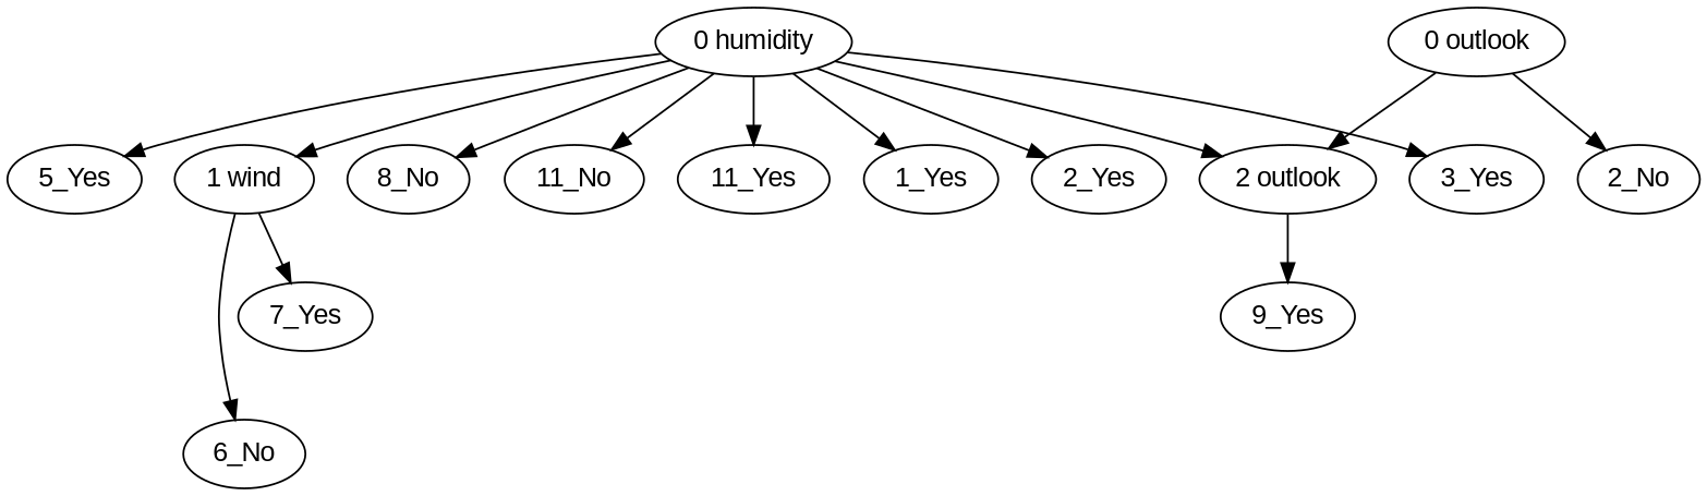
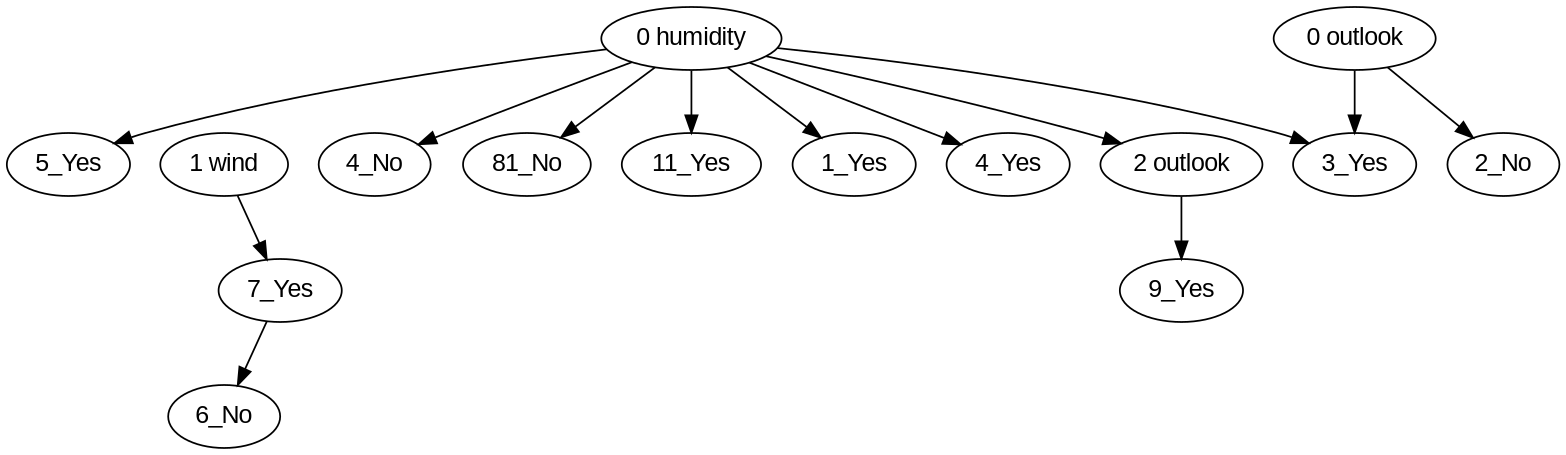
  strict digraph {
    fontname="Liberation Sans"
    node [fontname="Liberation Sans"]
    edge [fontname="Liberation Sans"]
    "0 humidity"
    "1_Yes"
-   "4_Yes" [label="2_Yes"]
+   "4_Yes"
    "5_Yes"
    "1 wind"
-   "8_No"
+   "8_No" [label="4_No"]
    "2 outlook"
-   "11_No"
+   "11_No" [label="81_No"]
    n9 [label="11_Yes"]
    "3_Yes"
    "0 outlook"
    "2_No"
    "6_No"
    "7_Yes"
    "9_Yes"
    "0 humidity" -> "1_Yes"
    "0 humidity" -> "4_Yes"
    "0 humidity" -> "5_Yes"
-   "0 humidity" -> "1 wind"
    "0 humidity" -> "8_No"
    "0 humidity" -> "2 outlook"
    "0 humidity" -> "11_No"
    "0 humidity" -> n9
    "0 humidity" -> "3_Yes"
-   "1 wind" -> "6_No"
+   "7_Yes" -> "6_No"
    "1 wind" -> "7_Yes"
    "2 outlook" -> "9_Yes"
-   "0 outlook" -> "2 outlook"
+   "0 outlook" -> "3_Yes"
    "0 outlook" -> "2_No"
  }
